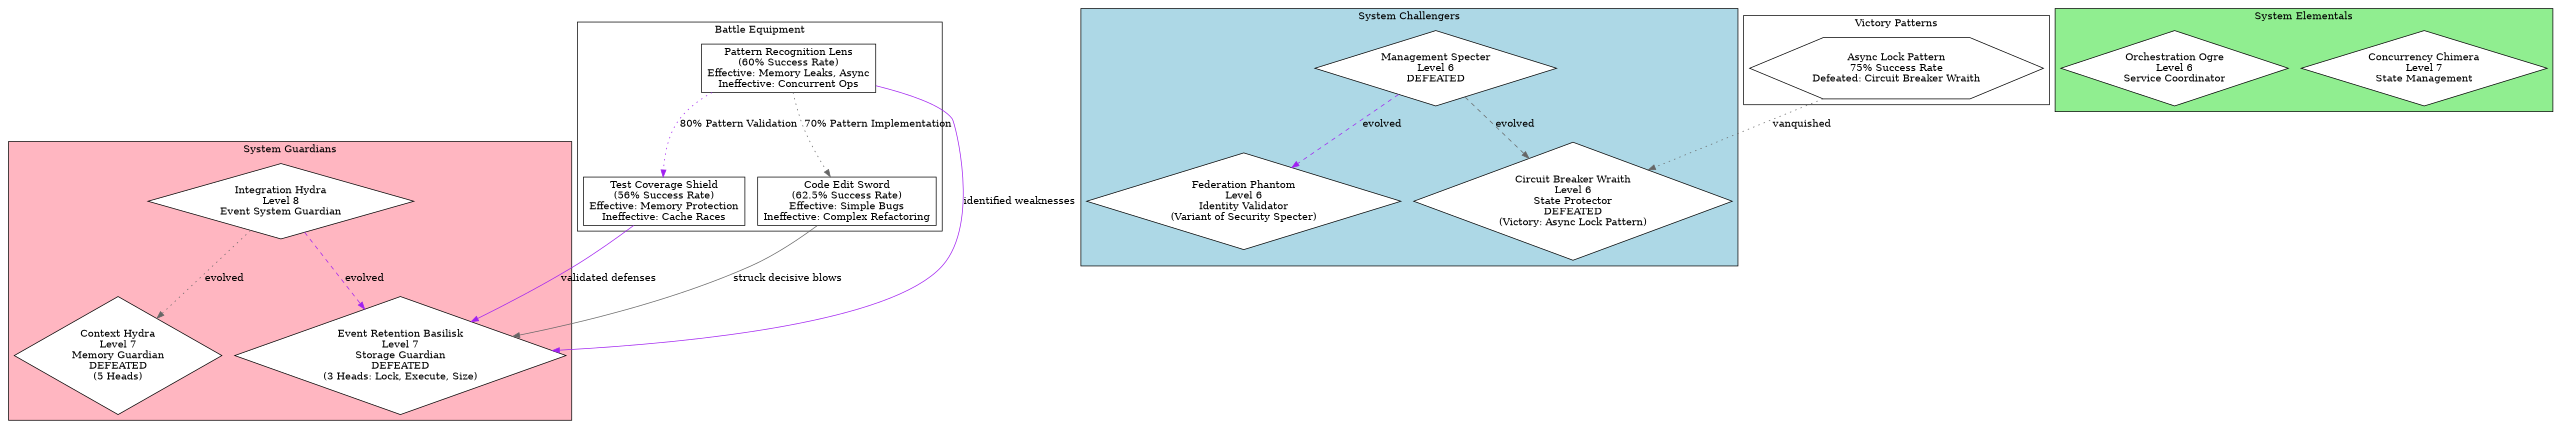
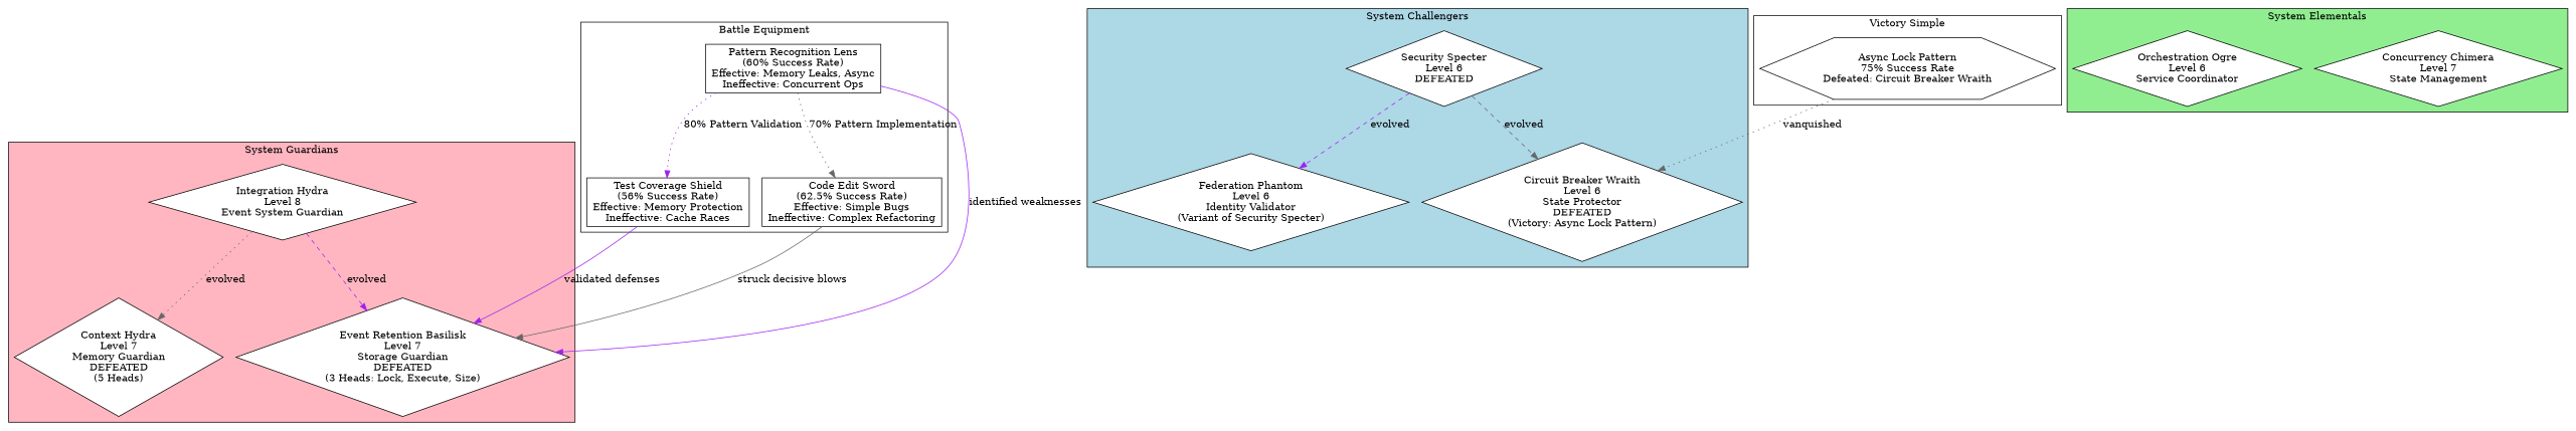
  digraph {
    rankdir=TB
    node [fillcolor=white shape=diamond style=filled]
    edge [color=purple style=dotted]
    n1 [label="Integration Hydra\nLevel 8\nEvent System Guardian"]
    n2 [label="Event Retention Basilisk\nLevel 7\nStorage Guardian\nDEFEATED\n(3 Heads: Lock, Execute, Size)"]
    n3 [label="Context Hydra\nLevel 7\nMemory Guardian\nDEFEATED\n(5 Heads)"]
-   n4 [label="Management Specter\nLevel 6\nDEFEATED"]
+   n4 [label="Security Specter\nLevel 6\nDEFEATED"]
    n5 [label="Circuit Breaker Wraith\nLevel 6\nState Protector\nDEFEATED\n(Victory: Async Lock Pattern)"]
    n6 [label="Federation Phantom\nLevel 6\nIdentity Validator\n(Variant of Security Specter)"]
    n7 [label="Concurrency Chimera\nLevel 7\nState Management"]
    n8 [label="Orchestration Ogre\nLevel 6\nService Coordinator"]
    n9 [label="Pattern Recognition Lens\n(60% Success Rate)\nEffective: Memory Leaks, Async\nIneffective: Concurrent Ops" shape=box]
    n10 [label="Test Coverage Shield\n(56% Success Rate)\nEffective: Memory Protection\nIneffective: Cache Races" shape=box]
    n11 [label="Code Edit Sword\n(62.5% Success Rate)\nEffective: Simple Bugs\nIneffective: Complex Refactoring" shape=box]
    n12 [label="Async Lock Pattern\n75% Success Rate\nDefeated: Circuit Breaker Wraith" shape=hexagon]
    subgraph cluster_1 {
      fillcolor=lightpink
      label="System Guardians"
      style=filled
      n1
      n2
      n3
    }
    subgraph cluster_2 {
      fillcolor=lightblue
      label="System Challengers"
      style=filled
      n4
      n5
      n6
    }
    subgraph cluster_3 {
      fillcolor=lightgreen
      label="System Elementals"
      style=filled
      n7
      n8
    }
    subgraph cluster_4 {
      label="Battle Equipment"
      n9
      n10
      n11
    }
    subgraph cluster_5 {
-     label="Victory Patterns"
+     label="Victory Simple"
      n12
    }
    n1 -> n2 [label=evolved style=dashed]
    n1 -> n3 [color=gray40 label=evolved]
    n4 -> n5 [color=gray40 label=evolved style=dashed]
    n4 -> n6 [label=evolved style=dashed]
    n9 -> n2 [label="identified weaknesses" style=""]
    n9 -> n10 [label="80% Pattern Validation"]
    n9 -> n11 [color=gray40 label="70% Pattern Implementation"]
    n10 -> n2 [label="validated defenses" style=""]
    n11 -> n2 [color=gray40 label="struck decisive blows" style=""]
    n12 -> n5 [color=gray40 label=vanquished]
  }
